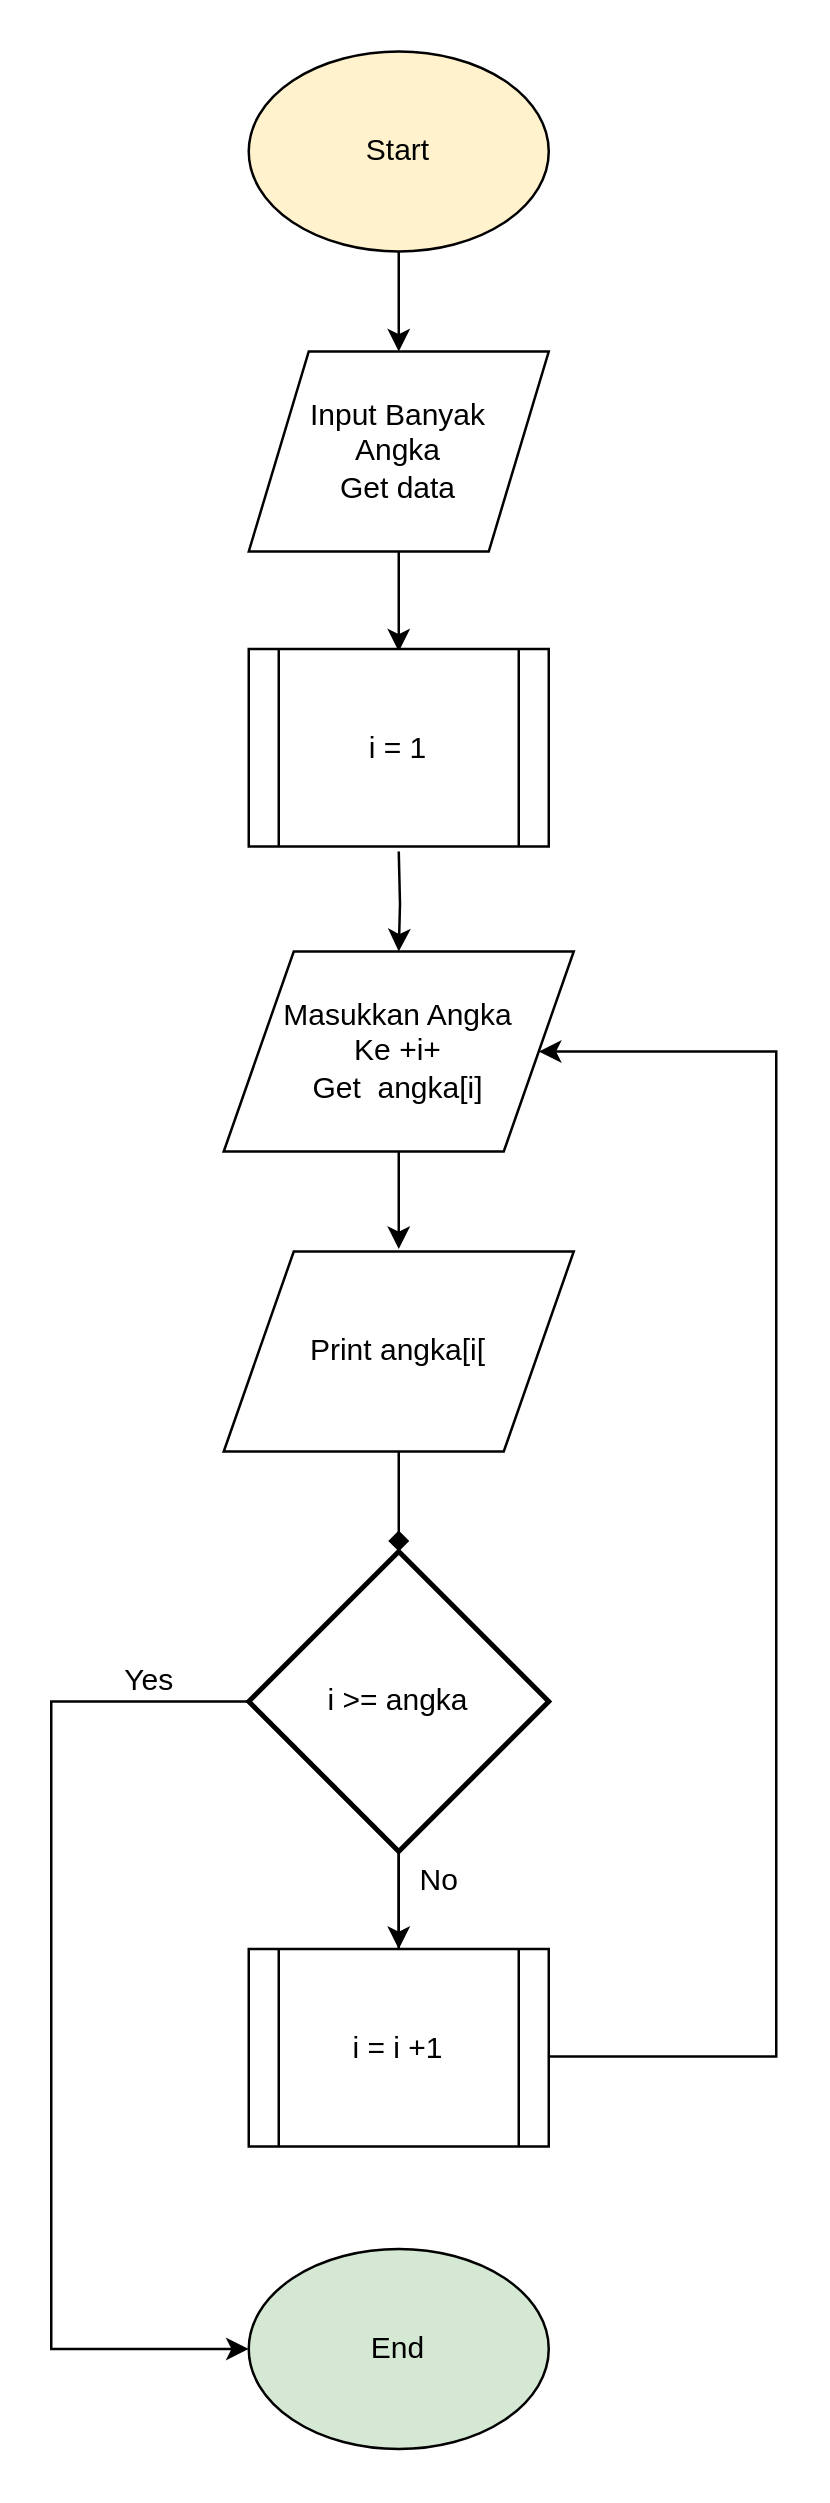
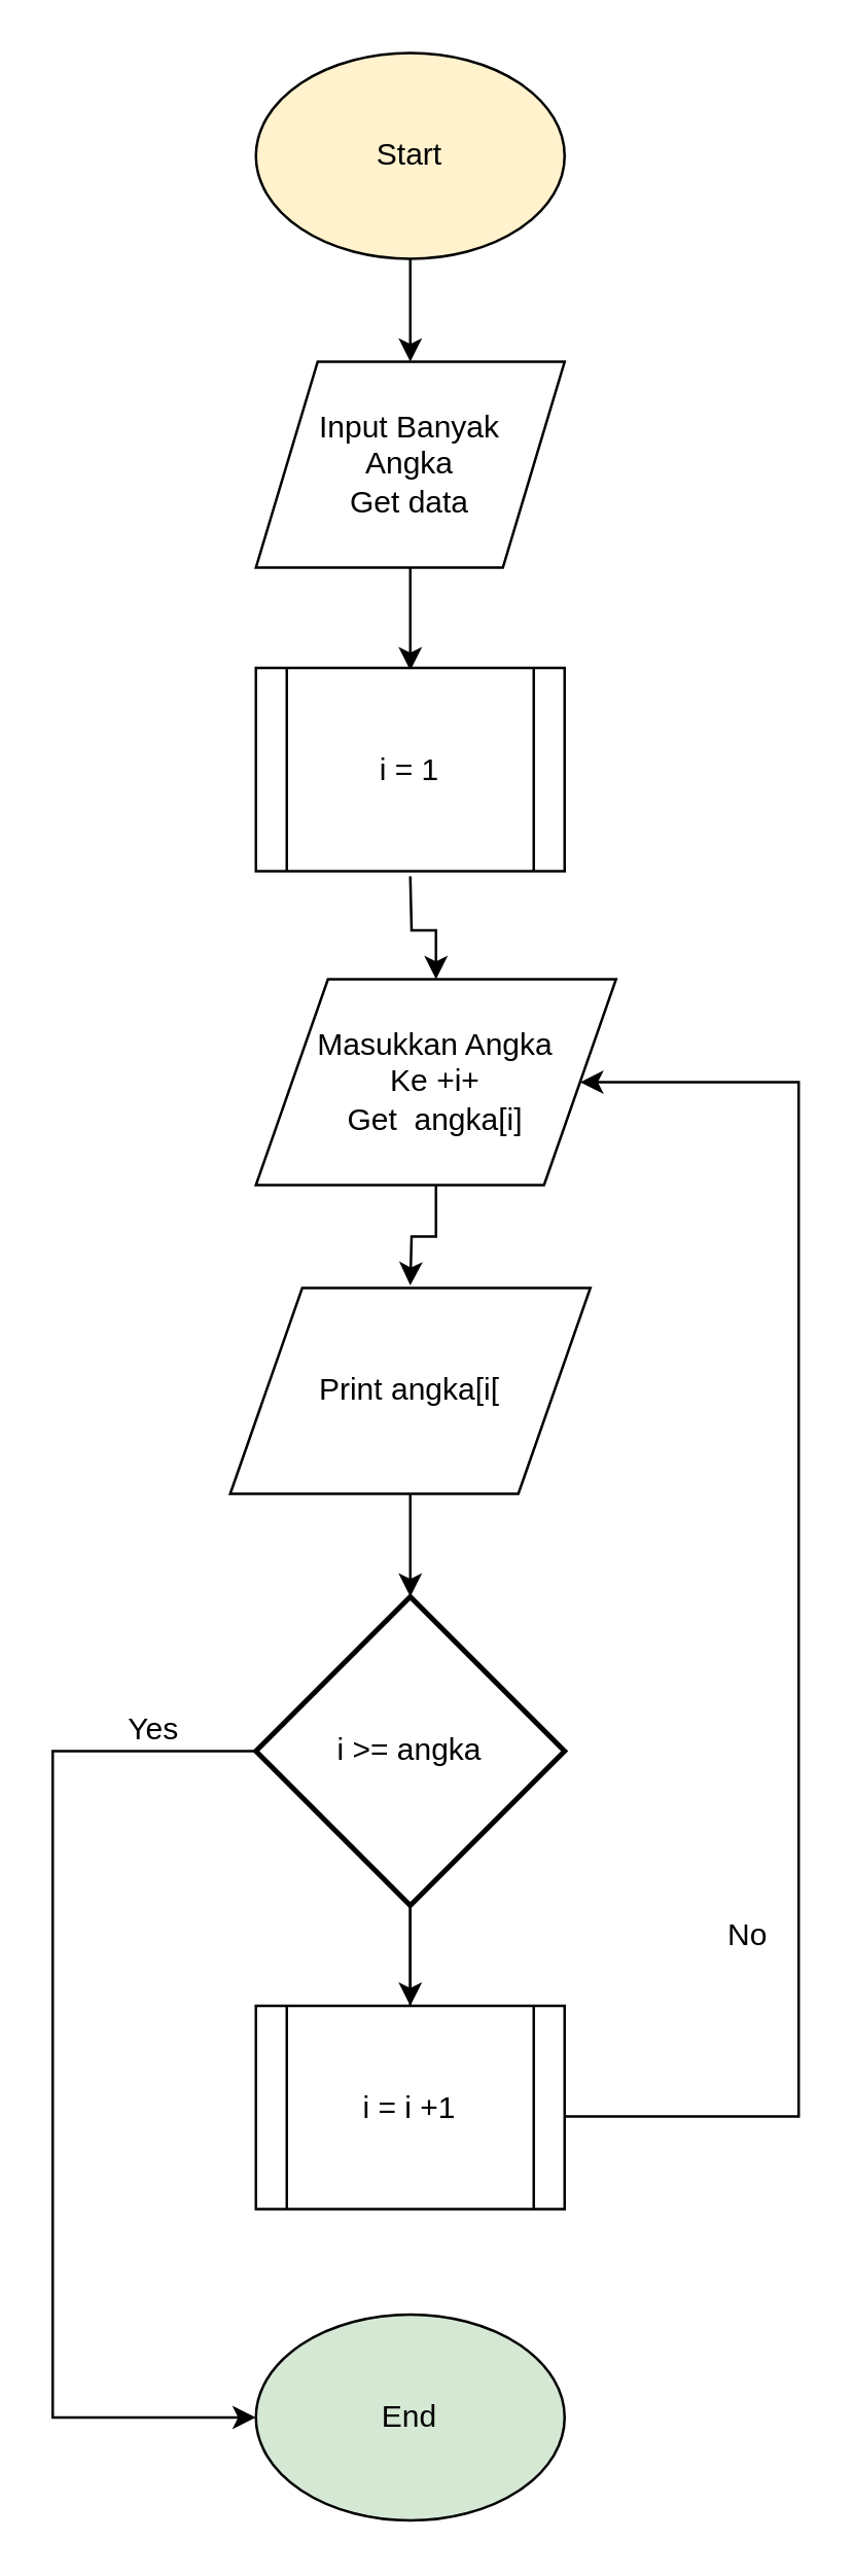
  <mxCell id="0" />
  <mxCell id="1" parent="0" />
  <mxCell id="2" value="" style="edgeStyle=orthogonalEdgeStyle;rounded=0;orthogonalLoop=1;jettySize=auto;html=1;" parent="1" source="3" edge="1"><mxGeometry relative="1" as="geometry"><mxPoint x="159" y="140" as="targetPoint" /></mxGeometry></mxCell>
  <mxCell id="3" value="Start" style="ellipse;whiteSpace=wrap;html=1;fillColor=#fff2cc;" parent="1" vertex="1"><mxGeometry x="99" y="20" width="120" height="80" as="geometry" /></mxCell>
  <mxCell id="4" value="" style="edgeStyle=orthogonalEdgeStyle;rounded=0;orthogonalLoop=1;jettySize=auto;html=1;" parent="1" source="5" edge="1"><mxGeometry relative="1" as="geometry"><mxPoint x="159" y="260" as="targetPoint" /></mxGeometry></mxCell>
  <mxCell id="5" value="Input Banyak &lt;br&gt;Angka&lt;br&gt;Get data" style="shape=parallelogram;perimeter=parallelogramPerimeter;whiteSpace=wrap;html=1;" parent="1" vertex="1"><mxGeometry x="99" y="140" width="120" height="80" as="geometry" /></mxCell>
  <mxCell id="6" value="" style="edgeStyle=orthogonalEdgeStyle;rounded=0;orthogonalLoop=1;jettySize=auto;html=1;" parent="1" target="8" edge="1"><mxGeometry relative="1" as="geometry"><mxPoint x="159" y="340" as="sourcePoint" /></mxGeometry></mxCell>
  <mxCell id="7" value="" style="edgeStyle=orthogonalEdgeStyle;rounded=0;orthogonalLoop=1;jettySize=auto;html=1;" parent="1" source="8" edge="1"><mxGeometry relative="1" as="geometry"><mxPoint x="159" y="499" as="targetPoint" /></mxGeometry></mxCell>
- <mxCell id="8" value="Masukkan Angka&lt;br&gt;Ke +i+&lt;br&gt;Get&amp;nbsp; angka[i]" style="shape=parallelogram;perimeter=parallelogramPerimeter;whiteSpace=wrap;html=1;" parent="1" vertex="1"><mxGeometry x="89" y="380" width="140" height="80" as="geometry" /></mxCell>
- <mxCell id="9" value="" style="edgeStyle=orthogonalEdgeStyle;rounded=0;orthogonalLoop=1;jettySize=auto;html=1;endArrow=diamond;" parent="1" source="10" target="14" edge="1"><mxGeometry relative="1" as="geometry" /></mxCell>
+ <mxCell id="8" value="Masukkan Angka&lt;br&gt;Ke +i+&lt;br&gt;Get&amp;nbsp; angka[i]" style="shape=parallelogram;perimeter=parallelogramPerimeter;whiteSpace=wrap;html=1;" parent="1" vertex="1"><mxGeometry x="99" y="380" width="140" height="80" as="geometry" /></mxCell>
+ <mxCell id="9" value="" style="edgeStyle=orthogonalEdgeStyle;rounded=0;orthogonalLoop=1;jettySize=auto;html=1;" parent="1" source="10" target="14" edge="1"><mxGeometry relative="1" as="geometry" /></mxCell>
  <mxCell id="10" value="Print angka[i[" style="shape=parallelogram;perimeter=parallelogramPerimeter;whiteSpace=wrap;html=1;" parent="1" vertex="1"><mxGeometry x="89" y="500" width="140" height="80" as="geometry" /></mxCell>
  <mxCell id="11" value="" style="edgeStyle=orthogonalEdgeStyle;rounded=0;orthogonalLoop=1;jettySize=auto;html=1;" parent="1" source="14" target="15" edge="1"><mxGeometry relative="1" as="geometry" /></mxCell>
  <mxCell id="12" style="edgeStyle=orthogonalEdgeStyle;rounded=0;orthogonalLoop=1;jettySize=auto;html=1;entryX=1;entryY=0.5;entryDx=0;entryDy=0;" edge="1" parent="1" source="14" target="8"><mxGeometry relative="1" as="geometry"><Array as="points"><mxPoint x="159" y="822" /><mxPoint x="310" y="822" /><mxPoint x="310" y="420" /></Array></mxGeometry></mxCell>
  <mxCell id="13" style="edgeStyle=orthogonalEdgeStyle;rounded=0;orthogonalLoop=1;jettySize=auto;html=1;entryX=0;entryY=0.5;entryDx=0;entryDy=0;" edge="1" parent="1" source="14" target="17"><mxGeometry relative="1" as="geometry"><Array as="points"><mxPoint x="20" y="680" /><mxPoint x="20" y="939" /></Array></mxGeometry></mxCell>
  <mxCell id="14" value="i &amp;gt;= angka" style="strokeWidth=2;html=1;shape=mxgraph.flowchart.decision;whiteSpace=wrap;" parent="1" vertex="1"><mxGeometry x="99" y="620" width="120" height="120" as="geometry" /></mxCell>
  <mxCell id="15" value="i = i +1" style="shape=process;whiteSpace=wrap;html=1;backgroundOutline=1;" parent="1" vertex="1"><mxGeometry x="99" y="779" width="120" height="79" as="geometry" /></mxCell>
  <mxCell id="16" value="i = 1" style="shape=process;whiteSpace=wrap;html=1;backgroundOutline=1;" parent="1" vertex="1"><mxGeometry x="99" y="259" width="120" height="79" as="geometry" /></mxCell>
  <mxCell id="17" value="End" style="ellipse;whiteSpace=wrap;html=1;fillColor=#d5e8d4;" parent="1" vertex="1"><mxGeometry x="99" y="899" width="120" height="80" as="geometry" /></mxCell>
- <mxCell id="18" value="No" style="text;html=1;align=center;verticalAlign=middle;resizable=0;points=[];autosize=1;" vertex="1" parent="1"><mxGeometry x="160" y="742" width="30" height="20" as="geometry" /></mxCell>
+ <mxCell id="18" value="No" style="text;html=1;align=center;verticalAlign=middle;resizable=0;points=[];autosize=1;" vertex="1" parent="1"><mxGeometry x="275" y="742" width="30" height="20" as="geometry" /></mxCell>
  <mxCell id="19" value="Yes" style="text;html=1;align=center;verticalAlign=middle;resizable=0;points=[];autosize=1;" vertex="1" parent="1"><mxGeometry x="39" y="662" width="40" height="20" as="geometry" /></mxCell>
